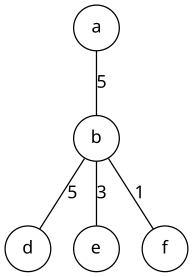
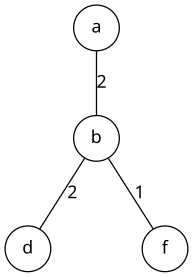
  digraph {
    fontname="Noto Sans"
    node [fontname="Noto Sans" shape=circle]
    edge [arrowhead=none arrowtail=none dir=both fontname="Noto Sans"]
    a
    b
    d
-   e
    f
-   a -> b [label=5]
-   b -> d [label=5]
-   b -> e [label=3]
+   a -> b [label=2]
+   b -> d [label=2]
    b -> f [label=1]
  }
